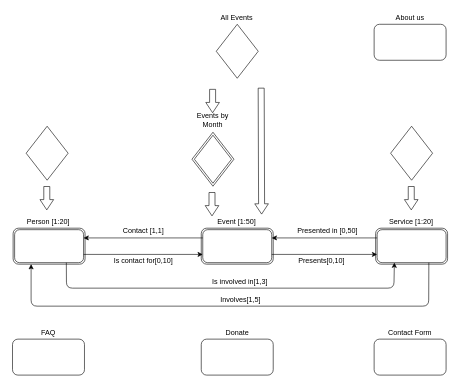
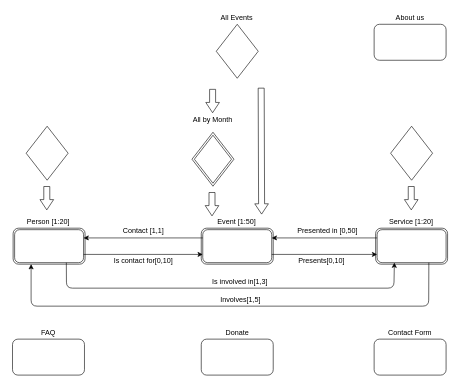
  <mxCell id="0" />
  <mxCell id="1" parent="0" />
  <mxCell id="2" value="" style="rounded=1;whiteSpace=wrap;html=1;" parent="1" vertex="1"><mxGeometry x="623" y="565" width="120" height="60" as="geometry" /></mxCell>
  <mxCell id="3" value="Contact Form" style="text;html=1;strokeColor=none;fillColor=none;align=center;verticalAlign=middle;whiteSpace=wrap;rounded=0;" parent="1" vertex="1"><mxGeometry x="623" y="545" width="120" height="20" as="geometry" /></mxCell>
  <mxCell id="4" value="" style="rounded=1;whiteSpace=wrap;html=1;" parent="1" vertex="1"><mxGeometry x="623" y="40" width="120" height="60" as="geometry" /></mxCell>
  <mxCell id="5" value="About us" style="text;html=1;strokeColor=none;fillColor=none;align=center;verticalAlign=middle;whiteSpace=wrap;rounded=0;" parent="1" vertex="1"><mxGeometry x="623" y="20" width="120" height="20" as="geometry" /></mxCell>
  <mxCell id="6" value="" style="rhombus;whiteSpace=wrap;html=1;" parent="1" vertex="1"><mxGeometry x="650.5" y="210" width="70" height="90" as="geometry" /></mxCell>
  <mxCell id="7" value="" style="rhombus;whiteSpace=wrap;html=1;" parent="1" vertex="1"><mxGeometry x="42.75" y="210" width="70" height="90" as="geometry" /></mxCell>
  <mxCell id="8" value="" style="rhombus;whiteSpace=wrap;html=1;" parent="1" vertex="1"><mxGeometry x="359.75" y="40" width="70" height="90" as="geometry" /></mxCell>
  <mxCell id="9" value="All Events" style="text;html=1;strokeColor=none;fillColor=none;align=center;verticalAlign=middle;whiteSpace=wrap;rounded=0;" parent="1" vertex="1"><mxGeometry x="353.75" y="20" width="80" height="20" as="geometry" /></mxCell>
  <mxCell id="10" value="" style="rounded=1;whiteSpace=wrap;html=1;" parent="1" vertex="1"><mxGeometry x="334.75" y="380" width="120" height="60" as="geometry" /></mxCell>
  <mxCell id="11" value="Event [1:50]" style="text;html=1;strokeColor=none;fillColor=none;align=center;verticalAlign=middle;whiteSpace=wrap;rounded=0;" parent="1" vertex="1"><mxGeometry x="333.75" y="360" width="120" height="20" as="geometry" /></mxCell>
  <mxCell id="12" value="" style="rounded=1;whiteSpace=wrap;html=1;" parent="1" vertex="1"><mxGeometry x="337.25" y="382.5" width="115" height="55" as="geometry" /></mxCell>
  <mxCell id="13" value="" style="shape=flexArrow;endArrow=classic;html=1;endWidth=11.765;endSize=5.388;entryX=0.847;entryY=-0.15;entryDx=0;entryDy=0;entryPerimeter=0;" parent="1" target="11" edge="1"><mxGeometry width="50" height="50" relative="1" as="geometry"><mxPoint x="434.66" y="146" as="sourcePoint" /><mxPoint x="434.66" y="186" as="targetPoint" /></mxGeometry></mxCell>
  <mxCell id="14" value="Contact [1,1]" style="text;html=1;align=center;verticalAlign=middle;resizable=0;points=[];autosize=1;" parent="1" vertex="1"><mxGeometry x="197.75" y="375" width="80" height="20" as="geometry" /></mxCell>
  <mxCell id="15" value="" style="rounded=1;whiteSpace=wrap;html=1;" parent="1" vertex="1"><mxGeometry x="21" y="380" width="120" height="60" as="geometry" /></mxCell>
  <mxCell id="16" value="Person [1:20]" style="text;html=1;strokeColor=none;fillColor=none;align=center;verticalAlign=middle;whiteSpace=wrap;rounded=0;" parent="1" vertex="1"><mxGeometry x="20" y="360" width="120" height="20" as="geometry" /></mxCell>
  <mxCell id="17" value="" style="rounded=1;whiteSpace=wrap;html=1;" parent="1" vertex="1"><mxGeometry x="23.5" y="382.5" width="115" height="55" as="geometry" /></mxCell>
  <mxCell id="18" value="" style="endArrow=classic;html=1;exitX=0;exitY=0.25;exitDx=0;exitDy=0;entryX=1;entryY=0.25;entryDx=0;entryDy=0;" parent="1" source="12" target="17" edge="1"><mxGeometry width="50" height="50" relative="1" as="geometry"><mxPoint x="-22.25" y="280" as="sourcePoint" /><mxPoint x="27.75" y="230" as="targetPoint" /></mxGeometry></mxCell>
  <mxCell id="19" value="" style="endArrow=classic;html=1;exitX=1;exitY=0.75;exitDx=0;exitDy=0;entryX=0;entryY=0.75;entryDx=0;entryDy=0;" parent="1" source="17" target="12" edge="1"><mxGeometry width="50" height="50" relative="1" as="geometry"><mxPoint x="347.25" y="406.25" as="sourcePoint" /><mxPoint x="151" y="405" as="targetPoint" /></mxGeometry></mxCell>
  <mxCell id="20" value="Is contact for[0,10]" style="text;html=1;align=center;verticalAlign=middle;resizable=0;points=[];autosize=1;" parent="1" vertex="1"><mxGeometry x="182.75" y="425" width="110" height="20" as="geometry" /></mxCell>
  <mxCell id="21" value="" style="rounded=1;whiteSpace=wrap;html=1;" parent="1" vertex="1"><mxGeometry x="625.5" y="380" width="120" height="60" as="geometry" /></mxCell>
  <mxCell id="22" value="Service [1:20]" style="text;html=1;strokeColor=none;fillColor=none;align=center;verticalAlign=middle;whiteSpace=wrap;rounded=0;" parent="1" vertex="1"><mxGeometry x="624.5" y="360" width="120" height="20" as="geometry" /></mxCell>
  <mxCell id="23" value="" style="rounded=1;whiteSpace=wrap;html=1;" parent="1" vertex="1"><mxGeometry x="628" y="382.5" width="115" height="55" as="geometry" /></mxCell>
  <mxCell id="24" value="" style="endArrow=classic;html=1;exitX=1;exitY=0.75;exitDx=0;exitDy=0;entryX=0;entryY=0.75;entryDx=0;entryDy=0;" parent="1" source="12" target="23" edge="1"><mxGeometry width="50" height="50" relative="1" as="geometry"><mxPoint x="470" y="425" as="sourcePoint" /><mxPoint x="620" y="425" as="targetPoint" /></mxGeometry></mxCell>
  <mxCell id="25" value="Presents[0,10]" style="text;html=1;align=center;verticalAlign=middle;resizable=0;points=[];autosize=1;" parent="1" vertex="1"><mxGeometry x="490" y="425" width="90" height="20" as="geometry" /></mxCell>
  <mxCell id="26" value="" style="endArrow=classic;html=1;exitX=0;exitY=0.25;exitDx=0;exitDy=0;entryX=1;entryY=0.25;entryDx=0;entryDy=0;" parent="1" source="23" target="12" edge="1"><mxGeometry width="50" height="50" relative="1" as="geometry"><mxPoint x="347.25" y="406.25" as="sourcePoint" /><mxPoint x="490" y="370" as="targetPoint" /></mxGeometry></mxCell>
  <mxCell id="27" value="Presented in [0,50]" style="text;html=1;align=center;verticalAlign=middle;resizable=0;points=[];autosize=1;" parent="1" vertex="1"><mxGeometry x="485" y="375" width="120" height="20" as="geometry" /></mxCell>
  <mxCell id="28" value="" style="shape=flexArrow;endArrow=classic;html=1;endWidth=11.765;endSize=5.388;" parent="1" edge="1"><mxGeometry width="50" height="50" relative="1" as="geometry"><mxPoint x="684.91" y="310" as="sourcePoint" /><mxPoint x="684.91" y="350" as="targetPoint" /></mxGeometry></mxCell>
  <mxCell id="29" value="" style="shape=flexArrow;endArrow=classic;html=1;endWidth=11.765;endSize=5.388;" parent="1" edge="1"><mxGeometry width="50" height="50" relative="1" as="geometry"><mxPoint x="77.16" y="310" as="sourcePoint" /><mxPoint x="77.16" y="350" as="targetPoint" /></mxGeometry></mxCell>
  <mxCell id="30" value="" style="endArrow=classic;html=1;exitX=0.75;exitY=1;exitDx=0;exitDy=0;entryX=0.25;entryY=1;entryDx=0;entryDy=0;" parent="1" source="17" target="23" edge="1"><mxGeometry width="50" height="50" relative="1" as="geometry"><mxPoint x="81" y="480" as="sourcePoint" /><mxPoint x="670" y="450" as="targetPoint" /><Array as="points"><mxPoint x="110" y="480" /><mxPoint x="656" y="480" /></Array></mxGeometry></mxCell>
  <mxCell id="31" value="Is involved in[1,3]" style="text;html=1;align=center;verticalAlign=middle;resizable=0;points=[];autosize=1;" parent="1" vertex="1"><mxGeometry x="343.75" y="460" width="110" height="20" as="geometry" /></mxCell>
  <mxCell id="32" value="" style="endArrow=classic;html=1;entryX=0.25;entryY=1;entryDx=0;entryDy=0;exitX=0.75;exitY=1;exitDx=0;exitDy=0;" parent="1" source="23" target="15" edge="1"><mxGeometry width="50" height="50" relative="1" as="geometry"><mxPoint x="119.75" y="447.5" as="sourcePoint" /><mxPoint x="665.5" y="450" as="targetPoint" /><Array as="points"><mxPoint x="714" y="510" /><mxPoint x="51" y="510" /></Array></mxGeometry></mxCell>
  <mxCell id="33" value="Involves[1,5]" style="text;html=1;align=center;verticalAlign=middle;resizable=0;points=[];autosize=1;" parent="1" vertex="1"><mxGeometry x="359.75" y="490" width="80" height="20" as="geometry" /></mxCell>
  <mxCell id="34" value="" style="rhombus;whiteSpace=wrap;html=1;" parent="1" vertex="1"><mxGeometry x="319.25" y="220" width="70" height="90" as="geometry" /></mxCell>
  <mxCell id="35" value="" style="rhombus;whiteSpace=wrap;html=1;" parent="1" vertex="1"><mxGeometry x="323.25" y="225" width="62" height="80" as="geometry" /></mxCell>
- <mxCell id="36" value="Events by Month" style="text;html=1;strokeColor=none;fillColor=none;align=center;verticalAlign=middle;whiteSpace=wrap;rounded=0;" parent="1" vertex="1"><mxGeometry x="314.25" y="190" width="80" height="20" as="geometry" /></mxCell>
+ <mxCell id="36" value="All by Month" style="text;html=1;strokeColor=none;fillColor=none;align=center;verticalAlign=middle;whiteSpace=wrap;rounded=0;" parent="1" vertex="1"><mxGeometry x="314.25" y="190" width="80" height="20" as="geometry" /></mxCell>
  <mxCell id="37" value="" style="shape=flexArrow;endArrow=classic;html=1;endWidth=11.765;endSize=5.388;" parent="1" edge="1"><mxGeometry width="50" height="50" relative="1" as="geometry"><mxPoint x="353.66" y="148" as="sourcePoint" /><mxPoint x="353.66" y="188" as="targetPoint" /></mxGeometry></mxCell>
  <mxCell id="38" value="" style="shape=flexArrow;endArrow=classic;html=1;endWidth=11.765;endSize=5.388;" parent="1" edge="1"><mxGeometry width="50" height="50" relative="1" as="geometry"><mxPoint x="352.66" y="320" as="sourcePoint" /><mxPoint x="352.66" y="360" as="targetPoint" /></mxGeometry></mxCell>
  <mxCell id="39" value="" style="rounded=1;whiteSpace=wrap;html=1;" vertex="1" parent="1"><mxGeometry x="334.75" y="565" width="120" height="60" as="geometry" /></mxCell>
  <mxCell id="40" value="Donate" style="text;html=1;strokeColor=none;fillColor=none;align=center;verticalAlign=middle;whiteSpace=wrap;rounded=0;" vertex="1" parent="1"><mxGeometry x="334.75" y="545" width="120" height="20" as="geometry" /></mxCell>
  <mxCell id="41" value="" style="rounded=1;whiteSpace=wrap;html=1;" vertex="1" parent="1"><mxGeometry x="20" y="565" width="120" height="60" as="geometry" /></mxCell>
  <mxCell id="42" value="FAQ" style="text;html=1;strokeColor=none;fillColor=none;align=center;verticalAlign=middle;whiteSpace=wrap;rounded=0;" vertex="1" parent="1"><mxGeometry x="20" y="545" width="120" height="20" as="geometry" /></mxCell>
